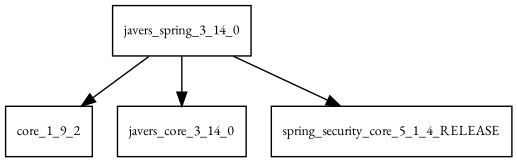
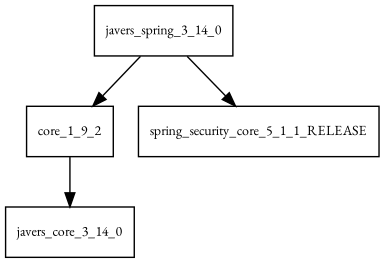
  digraph {
    fontname="EB Garamond"
    node [fontname="EB Garamond" fontsize=10.0 shape=box]
    edge [fontname="EB Garamond"]
    n1 [label=core_1_9_2]
    javers_spring_3_14_0
    javers_core_3_14_0
-   spring_security_core_5_1_1_RELEASE [label=spring_security_core_5_1_4_RELEASE]
+   spring_security_core_5_1_1_RELEASE
    javers_spring_3_14_0 -> n1
-   javers_spring_3_14_0 -> javers_core_3_14_0
+   n1 -> javers_core_3_14_0
    javers_spring_3_14_0 -> spring_security_core_5_1_1_RELEASE
  }
